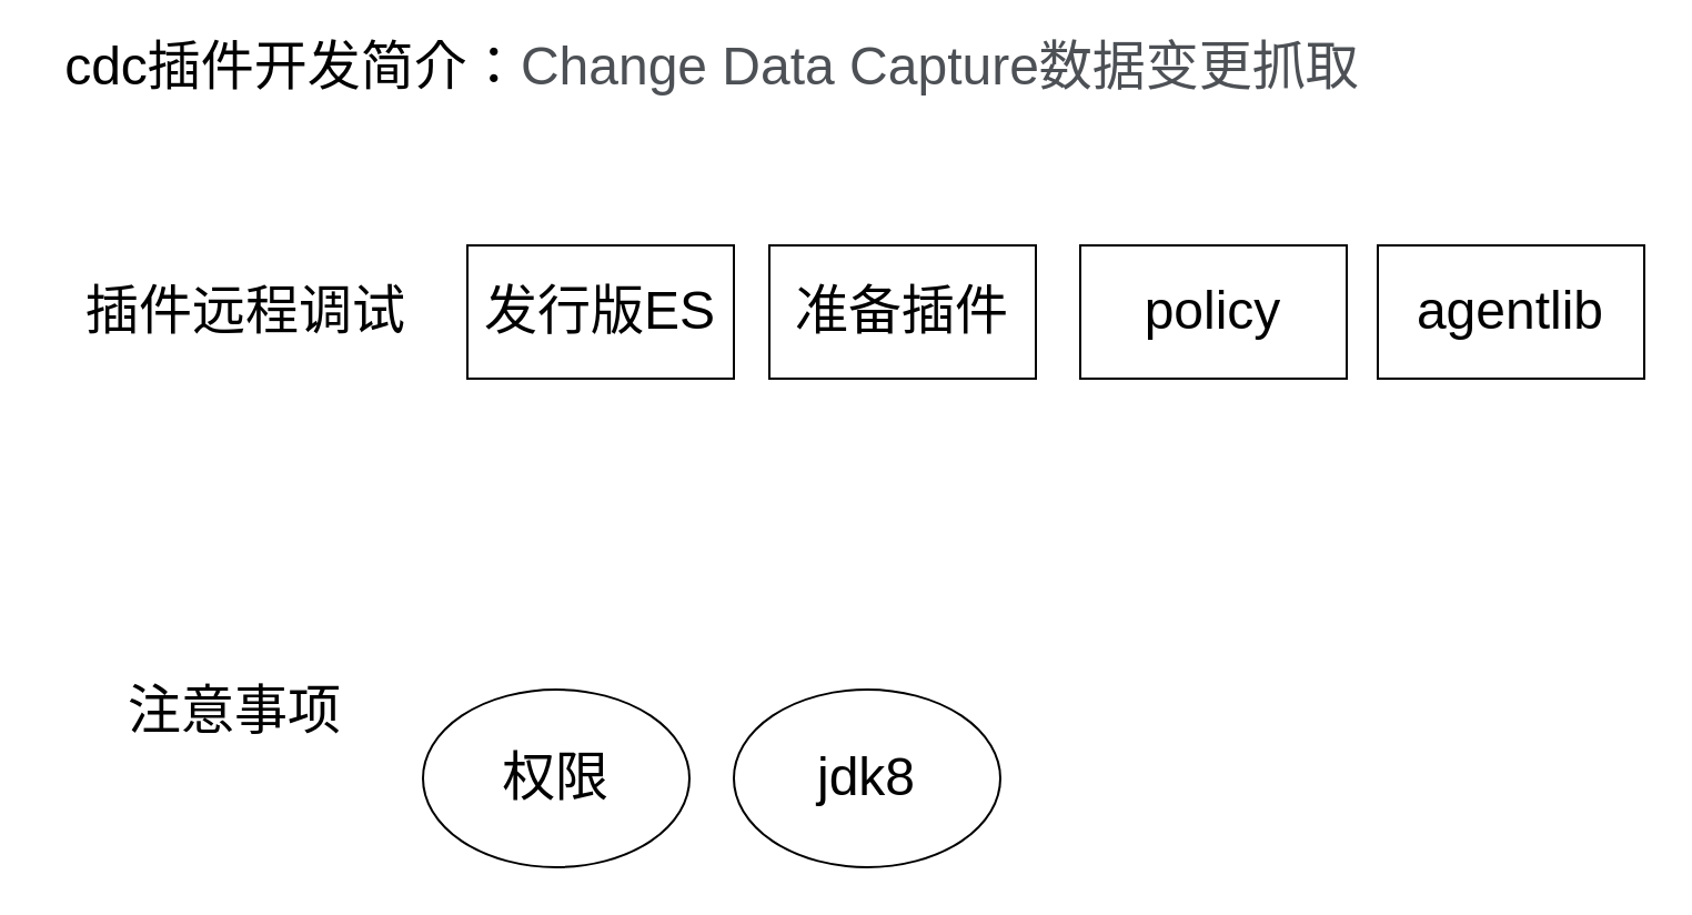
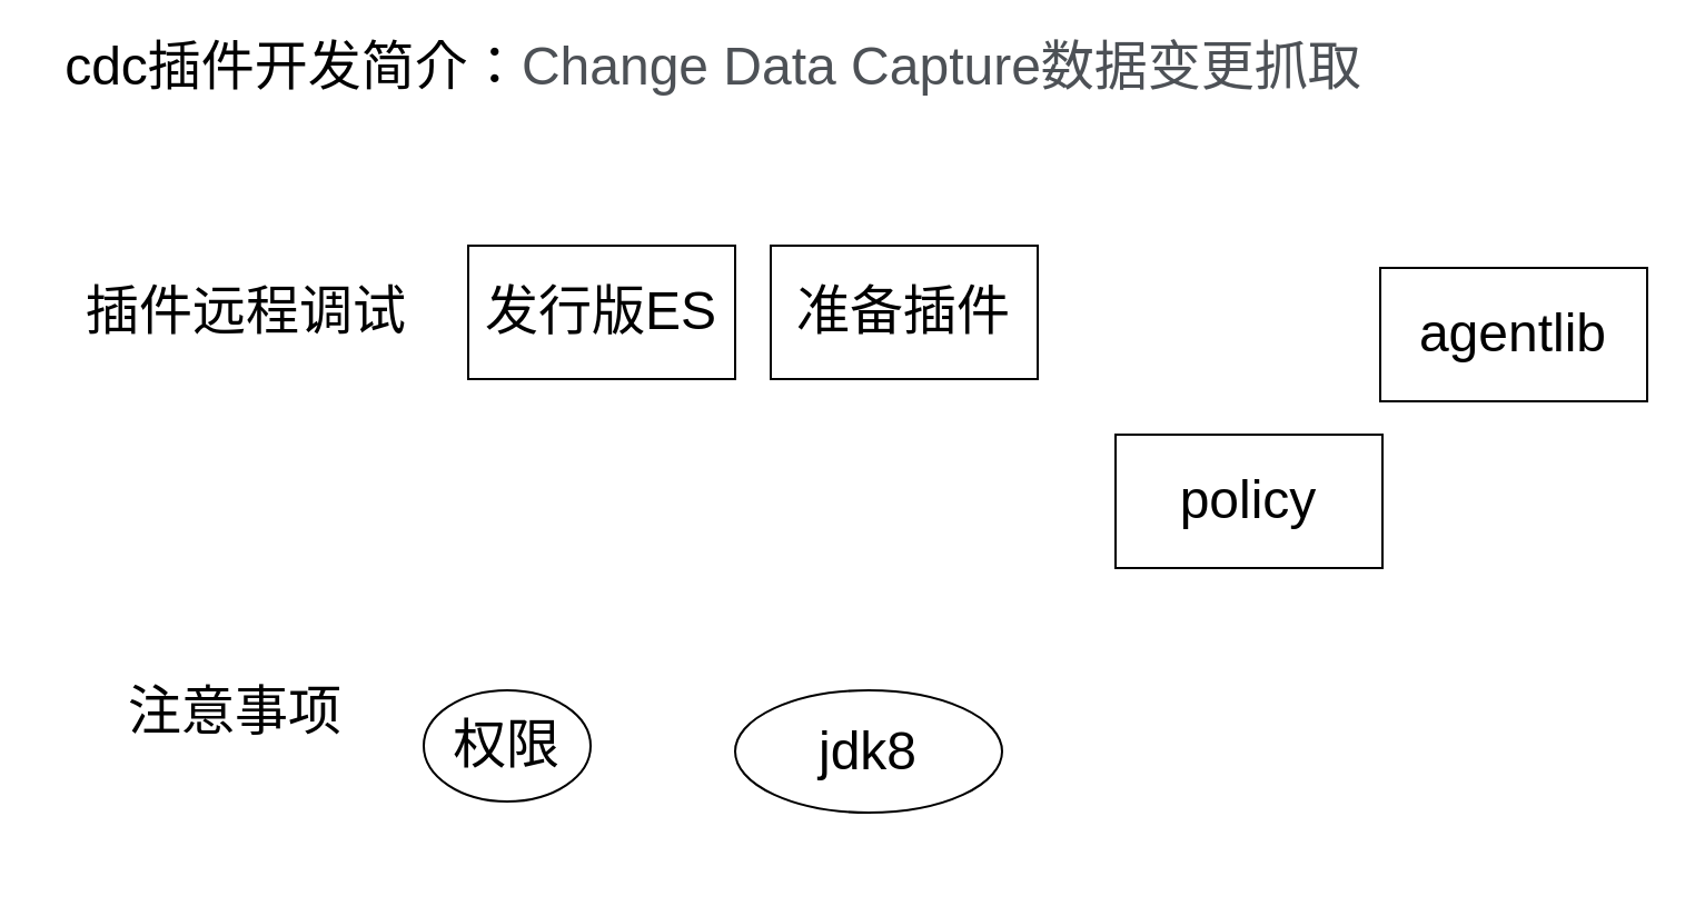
  <mxCell id="0" />
  <mxCell id="1" parent="0" />
  <mxCell id="2" value="&lt;font&gt;&lt;font style=&quot;font-size: 24px&quot;&gt;cdc插件开发简介：&lt;span style=&quot;color: rgb(77 , 81 , 86) ; font-family: &amp;#34;arial&amp;#34; , sans-serif ; text-align: left ; background-color: rgb(255 , 255 , 255)&quot;&gt;Change Data Capture数据变更抓取&lt;/span&gt;&lt;/font&gt;&lt;br&gt;&lt;/font&gt;" style="text;html=1;resizable=0;autosize=1;align=center;verticalAlign=middle;points=[];fillColor=none;strokeColor=none;rounded=0;" parent="1" vertex="1"><mxGeometry x="20" y="20" width="600" height="20" as="geometry" /></mxCell>
  <mxCell id="3" value="&lt;font style=&quot;font-size: 24px&quot;&gt;插件远程调试&lt;br&gt;&lt;/font&gt;" style="text;html=1;resizable=0;autosize=1;align=center;verticalAlign=middle;points=[];fillColor=none;strokeColor=none;rounded=0;" parent="1" vertex="1"><mxGeometry x="30" y="130" width="160" height="20" as="geometry" /></mxCell>
  <mxCell id="4" value="&lt;font style=&quot;font-size: 24px&quot;&gt;注意事项&lt;br&gt;&lt;/font&gt;" style="text;html=1;resizable=0;autosize=1;align=center;verticalAlign=middle;points=[];fillColor=none;strokeColor=none;rounded=0;" parent="1" vertex="1"><mxGeometry x="50" y="310" width="110" height="20" as="geometry" /></mxCell>
  <mxCell id="5" value="发行版ES" style="rounded=0;whiteSpace=wrap;html=1;fontSize=24;" parent="1" vertex="1"><mxGeometry x="210" y="110" width="120" height="60" as="geometry" /></mxCell>
  <mxCell id="6" value="准备插件" style="rounded=0;whiteSpace=wrap;html=1;fontSize=24;" parent="1" vertex="1"><mxGeometry x="346" y="110" width="120" height="60" as="geometry" /></mxCell>
- <mxCell id="7" value="policy" style="rounded=0;whiteSpace=wrap;html=1;fontSize=24;" parent="1" vertex="1"><mxGeometry x="486" y="110" width="120" height="60" as="geometry" /></mxCell>
- <mxCell id="8" value="agentlib" style="rounded=0;whiteSpace=wrap;html=1;fontSize=24;" parent="1" vertex="1"><mxGeometry x="620" y="110" width="120" height="60" as="geometry" /></mxCell>
- <mxCell id="9" value="权限" style="ellipse;whiteSpace=wrap;html=1;fontSize=24;" parent="1" vertex="1"><mxGeometry x="190" y="310" width="120" height="80" as="geometry" /></mxCell>
- <mxCell id="10" value="jdk8" style="ellipse;whiteSpace=wrap;html=1;fontSize=24;" parent="1" vertex="1"><mxGeometry x="330" y="310" width="120" height="80" as="geometry" /></mxCell>
+ <mxCell id="7" value="policy" style="rounded=0;whiteSpace=wrap;html=1;fontSize=24;" parent="1" vertex="1"><mxGeometry x="501" y="195" width="120" height="60" as="geometry" /></mxCell>
+ <mxCell id="8" value="agentlib" style="rounded=0;whiteSpace=wrap;html=1;fontSize=24;" parent="1" vertex="1"><mxGeometry x="620" y="120" width="120" height="60" as="geometry" /></mxCell>
+ <mxCell id="9" value="权限" style="ellipse;whiteSpace=wrap;html=1;fontSize=24;" parent="1" vertex="1"><mxGeometry x="190" y="310" width="75" height="50" as="geometry" /></mxCell>
+ <mxCell id="10" value="jdk8" style="ellipse;whiteSpace=wrap;html=1;fontSize=24;" parent="1" vertex="1"><mxGeometry x="330" y="310" width="120" height="55" as="geometry" /></mxCell>
